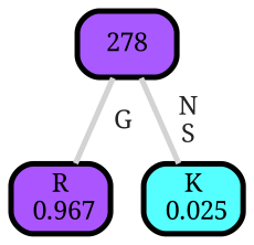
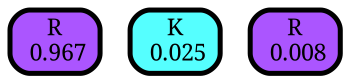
  graph {
    fontname="Noto Serif"
    ranksep="0 equally"
    splines=straight
    node [color=black fillcolor="#ab55ff" fontcolor=black fontname="Noto Serif" penwidth=3 shape=box style="filled, rounded"]
    edge [color=lightgray fontcolor=grey14 fontname="Noto Serif" fontweight=bold penwidth=3]
    n1 [label="R\n 0.967"]
-   n2 [fillcolor="#a859ff" label=278]
    n3 [fillcolor="#55ffff" label="K\n 0.025"]
+   n4 [label="R\n 0.008"]
    subgraph sub_1 {
      rank=same
    }
-   n2 -- n1 [label=" G"]
-   n2 -- n3 [label=" N\n S"]
  }
